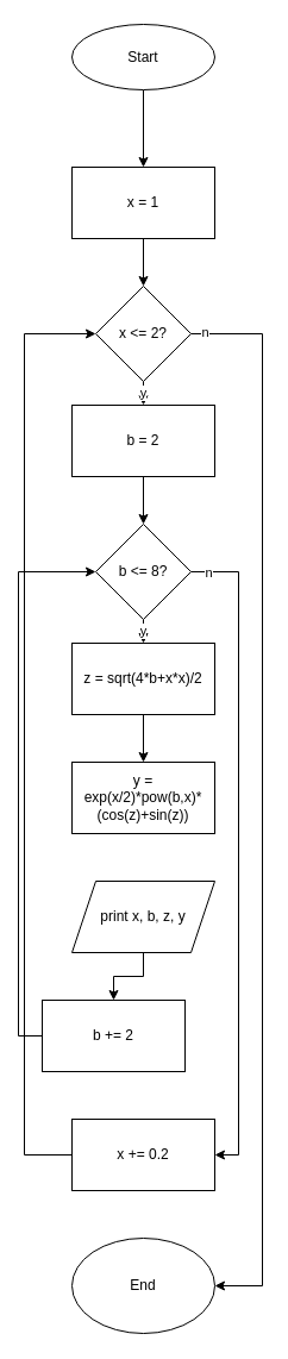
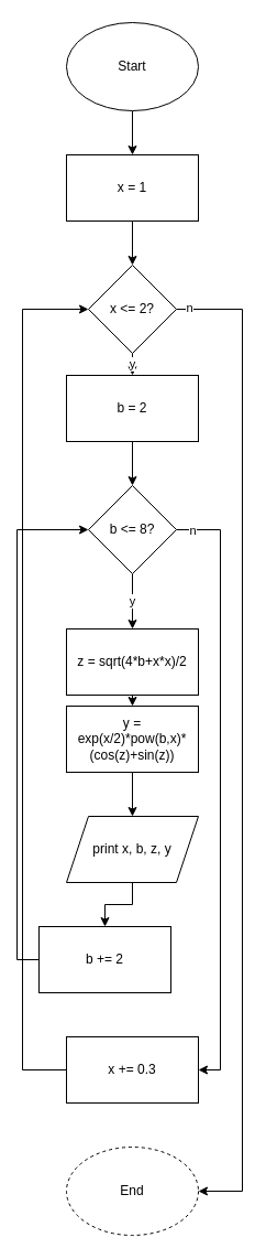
  <mxCell id="0" />
  <mxCell id="1" parent="0" />
  <mxCell id="2" style="edgeStyle=orthogonalEdgeStyle;rounded=0;orthogonalLoop=1;jettySize=auto;html=1;exitX=0.5;exitY=1;exitDx=0;exitDy=0;entryX=0.5;entryY=0;entryDx=0;entryDy=0;" edge="1" parent="1" source="3" target="5"><mxGeometry relative="1" as="geometry" /></mxCell>
- <mxCell id="3" value="&lt;div&gt;Start&lt;/div&gt;" style="ellipse;whiteSpace=wrap;html=1;" vertex="1" parent="1"><mxGeometry x="60" y="20" width="120" height="55" as="geometry" /></mxCell>
+ <mxCell id="3" value="&lt;div&gt;Start&lt;/div&gt;" style="ellipse;whiteSpace=wrap;html=1;" vertex="1" parent="1"><mxGeometry x="60" width="120" height="80" as="geometry" y="20" /></mxCell>
  <mxCell id="4" style="edgeStyle=orthogonalEdgeStyle;rounded=0;orthogonalLoop=1;jettySize=auto;html=1;exitX=0.5;exitY=1;exitDx=0;exitDy=0;entryX=0.5;entryY=0;entryDx=0;entryDy=0;" edge="1" parent="1" source="5" target="9"><mxGeometry relative="1" as="geometry" /></mxCell>
  <mxCell id="5" value="x = 1" style="rounded=0;whiteSpace=wrap;html=1;" vertex="1" parent="1"><mxGeometry x="60" y="140" width="120" height="60" as="geometry" /></mxCell>
  <mxCell id="6" value="y" style="edgeStyle=orthogonalEdgeStyle;rounded=0;orthogonalLoop=1;jettySize=auto;html=1;exitX=0.5;exitY=1;exitDx=0;exitDy=0;entryX=0.5;entryY=0;entryDx=0;entryDy=0;endArrow=open;" edge="1" parent="1" source="9" target="11"><mxGeometry relative="1" as="geometry" /></mxCell>
  <mxCell id="7" style="edgeStyle=orthogonalEdgeStyle;rounded=0;orthogonalLoop=1;jettySize=auto;html=1;exitX=1;exitY=0.5;exitDx=0;exitDy=0;entryX=1;entryY=0.5;entryDx=0;entryDy=0;" edge="1" parent="1" source="9" target="26"><mxGeometry relative="1" as="geometry"><Array as="points"><mxPoint x="220" y="280" /><mxPoint x="220" y="1080" /></Array></mxGeometry></mxCell>
  <mxCell id="8" value="n" style="edgeLabel;html=1;align=center;verticalAlign=middle;resizable=0;points=[];" vertex="1" connectable="0" parent="7"><mxGeometry x="-0.976" y="2" relative="1" as="geometry"><mxPoint as="offset" /></mxGeometry></mxCell>
  <mxCell id="9" value="x &amp;lt;= 2?" style="rhombus;whiteSpace=wrap;html=1;" vertex="1" parent="1"><mxGeometry x="80" y="240" width="80" height="80" as="geometry" /></mxCell>
  <mxCell id="10" style="edgeStyle=orthogonalEdgeStyle;rounded=0;orthogonalLoop=1;jettySize=auto;html=1;exitX=0.5;exitY=1;exitDx=0;exitDy=0;entryX=0.5;entryY=0;entryDx=0;entryDy=0;" edge="1" parent="1" source="11" target="15"><mxGeometry relative="1" as="geometry" /></mxCell>
  <mxCell id="11" value="b = 2" style="rounded=0;whiteSpace=wrap;html=1;" vertex="1" parent="1"><mxGeometry x="60" y="340" width="120" height="60" as="geometry" /></mxCell>
  <mxCell id="12" value="y" style="edgeStyle=orthogonalEdgeStyle;rounded=0;orthogonalLoop=1;jettySize=auto;html=1;exitX=0.5;exitY=1;exitDx=0;exitDy=0;entryX=0.5;entryY=0;entryDx=0;entryDy=0;" edge="1" parent="1" source="15" target="17"><mxGeometry relative="1" as="geometry" /></mxCell>
  <mxCell id="13" style="edgeStyle=orthogonalEdgeStyle;rounded=0;orthogonalLoop=1;jettySize=auto;html=1;exitX=1;exitY=0.5;exitDx=0;exitDy=0;entryX=1;entryY=0.5;entryDx=0;entryDy=0;" edge="1" parent="1" source="15" target="25"><mxGeometry relative="1" as="geometry" /></mxCell>
  <mxCell id="14" value="n" style="edgeLabel;html=1;align=center;verticalAlign=middle;resizable=0;points=[];" vertex="1" connectable="0" parent="13"><mxGeometry x="-0.949" y="-2" relative="1" as="geometry"><mxPoint y="-2" as="offset" /></mxGeometry></mxCell>
  <mxCell id="15" value="b &amp;lt;= 8?" style="rhombus;whiteSpace=wrap;html=1;" vertex="1" parent="1"><mxGeometry x="80" y="440" width="80" height="80" as="geometry" /></mxCell>
  <mxCell id="16" style="edgeStyle=orthogonalEdgeStyle;rounded=0;orthogonalLoop=1;jettySize=auto;html=1;exitX=0.5;exitY=1;exitDx=0;exitDy=0;entryX=0.5;entryY=0;entryDx=0;entryDy=0;" edge="1" parent="1" source="17" target="19"><mxGeometry relative="1" as="geometry" /></mxCell>
- <mxCell id="17" value="z = sqrt(4*b+x*x)/2" style="rounded=0;whiteSpace=wrap;html=1;" vertex="1" parent="1"><mxGeometry x="60" y="540" width="120" height="60" as="geometry" /></mxCell>
+ <mxCell id="17" value="z = sqrt(4*b+x*x)/2" style="rounded=0;whiteSpace=wrap;html=1;" vertex="1" parent="1"><mxGeometry x="60" y="570" width="120" height="60" as="geometry" /></mxCell>
+ <mxCell id="18" style="edgeStyle=orthogonalEdgeStyle;rounded=0;orthogonalLoop=1;jettySize=auto;html=1;exitX=0.5;exitY=1;exitDx=0;exitDy=0;entryX=0.5;entryY=0;entryDx=0;entryDy=0;" edge="1" parent="1" source="19" target="21"><mxGeometry relative="1" as="geometry" /></mxCell>
  <mxCell id="19" value="y = exp(x/2)*pow(b,x)*(cos(z)+sin(z))" style="rounded=0;whiteSpace=wrap;html=1;" vertex="1" parent="1"><mxGeometry x="60" y="640" width="120" height="60" as="geometry" /></mxCell>
  <mxCell id="20" style="edgeStyle=orthogonalEdgeStyle;rounded=0;orthogonalLoop=1;jettySize=auto;html=1;exitX=0.5;exitY=1;exitDx=0;exitDy=0;entryX=0.5;entryY=0;entryDx=0;entryDy=0;" edge="1" parent="1" source="21" target="23"><mxGeometry relative="1" as="geometry" /></mxCell>
  <mxCell id="21" value="print x, b, z, y" style="shape=parallelogram;perimeter=parallelogramPerimeter;whiteSpace=wrap;html=1;fixedSize=1;" vertex="1" parent="1"><mxGeometry x="60" y="740" width="120" height="60" as="geometry" /></mxCell>
  <mxCell id="22" style="edgeStyle=orthogonalEdgeStyle;rounded=0;orthogonalLoop=1;jettySize=auto;html=1;exitX=0;exitY=0.5;exitDx=0;exitDy=0;entryX=0;entryY=0.5;entryDx=0;entryDy=0;" edge="1" parent="1" source="23" target="15"><mxGeometry relative="1" as="geometry" /></mxCell>
  <mxCell id="23" value="b += 2" style="rounded=0;whiteSpace=wrap;html=1;" vertex="1" parent="1"><mxGeometry x="35" y="840" width="120" height="60" as="geometry" /></mxCell>
  <mxCell id="24" style="edgeStyle=orthogonalEdgeStyle;rounded=0;orthogonalLoop=1;jettySize=auto;html=1;exitX=0;exitY=0.5;exitDx=0;exitDy=0;entryX=0;entryY=0.5;entryDx=0;entryDy=0;" edge="1" parent="1" source="25" target="9"><mxGeometry relative="1" as="geometry"><Array as="points"><mxPoint y="970" x="20" /><mxPoint y="280" x="20" /></Array></mxGeometry></mxCell>
- <mxCell id="25" value="x += 0.2" style="rounded=0;whiteSpace=wrap;html=1;" vertex="1" parent="1"><mxGeometry x="60" y="940" width="120" height="60" as="geometry" /></mxCell>
- <mxCell id="26" value="End" style="ellipse;whiteSpace=wrap;html=1;" vertex="1" parent="1"><mxGeometry x="60" y="1040" width="120" height="80" as="geometry" /></mxCell>
+ <mxCell id="25" value="x += 0.3" style="rounded=0;whiteSpace=wrap;html=1;" vertex="1" parent="1"><mxGeometry x="60" y="940" width="120" height="60" as="geometry" /></mxCell>
+ <mxCell id="26" value="End" style="ellipse;whiteSpace=wrap;html=1;dashed=1;" vertex="1" parent="1"><mxGeometry x="60" y="1040" width="120" height="80" as="geometry" /></mxCell>
